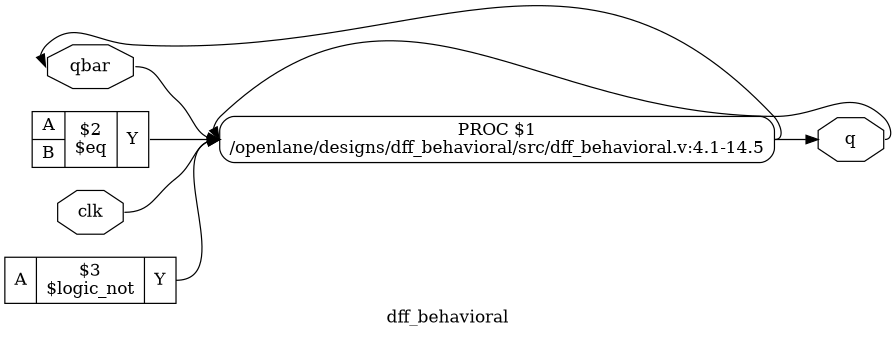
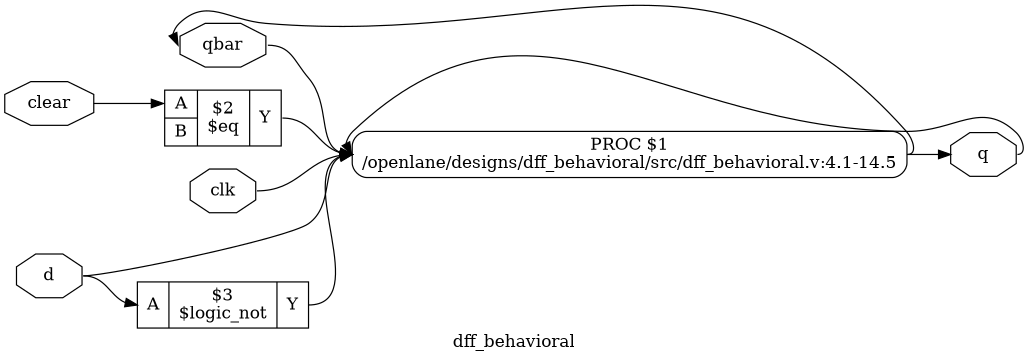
  digraph {
    label=dff_behavioral
    rankdir=LR
    remincross=true
    node [color=black fontcolor=black shape=octagon]
    edge [color=black fontcolor=black headport=w tailport=e]
    n1 [label=qbar]
    n2 [label="PROC $1\n/openlane/designs/dff_behavioral/src/dff_behavioral.v:4.1-14.5" shape=box style=rounded color="" fontcolor=""]
    n3 [label=q]
+   n4 [label=clear]
    n5 [label="{{<p10> A|<p13> B}|$2\n$eq|{<p11> Y}}" shape=record color="" fontcolor=""]
    n6 [label=clk]
+   n7 [label=d]
    n8 [label="{{<p10> A}|$3\n$logic_not|{<p11> Y}}" shape=record color="" fontcolor=""]
    n1 -> n2
    n2 -> n1
    n2 -> n3
    n3 -> n2
+   n4 -> n5 [headport="p10:w"]
    n5 -> n2 [tailport="p11:e"]
    n6 -> n2
+   n7 -> n2
+   n7 -> n8 [headport="p10:w"]
    n8 -> n2 [tailport="p11:e"]
  }
